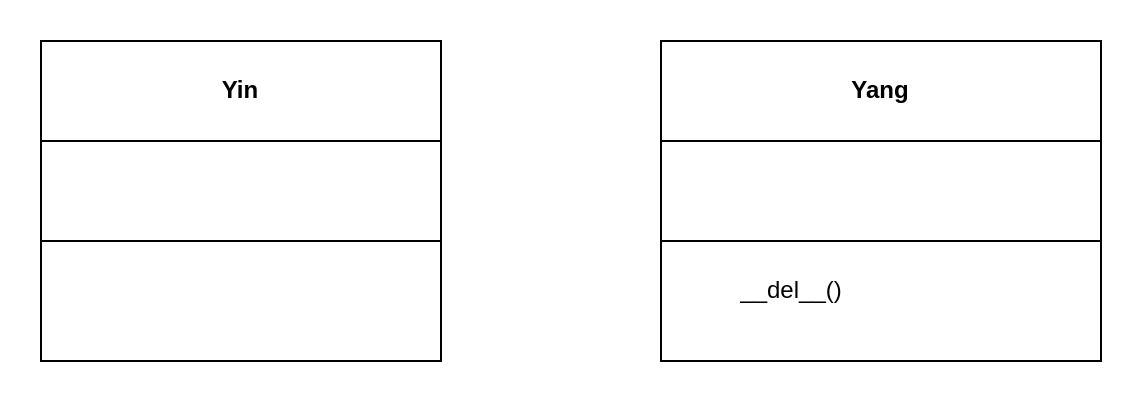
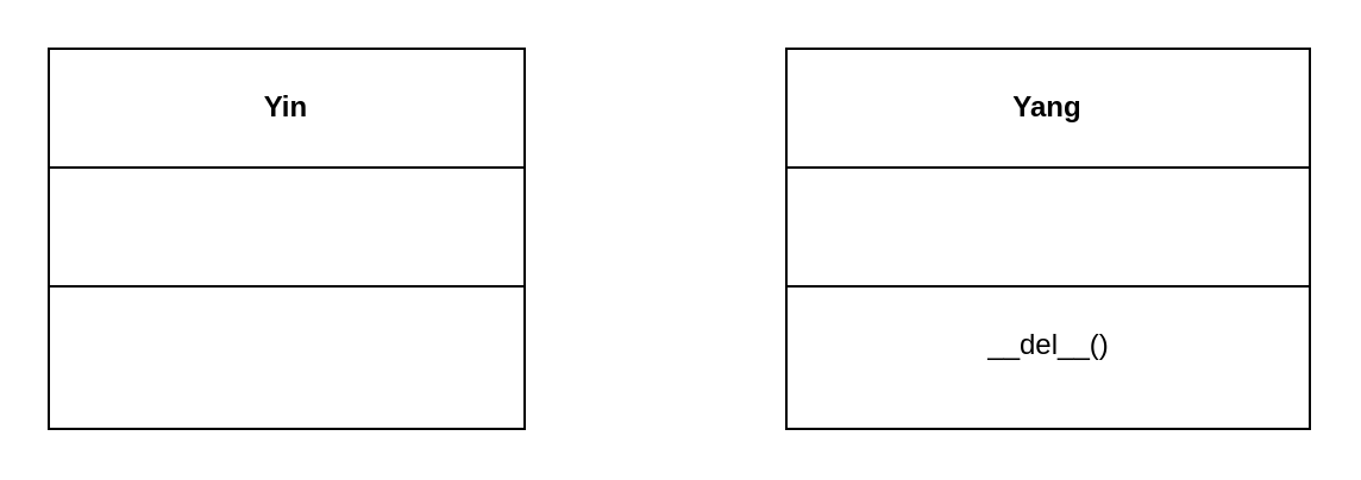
  <mxCell id="0" />
  <mxCell id="1" parent="0" />
  <mxCell id="2" value="Yin" style="swimlane;whiteSpace=wrap;html=1;startSize=50;" vertex="1" parent="1"><mxGeometry x="20" y="20" width="200" height="160" as="geometry" /></mxCell>
  <mxCell id="3" value="" style="endArrow=none;html=1;" edge="1" parent="2"><mxGeometry width="50" height="50" relative="1" as="geometry"><mxPoint y="100" as="sourcePoint" /><mxPoint x="200" y="100" as="targetPoint" /></mxGeometry></mxCell>
  <mxCell id="4" value="Yang" style="swimlane;whiteSpace=wrap;html=1;startSize=50;" vertex="1" parent="1"><mxGeometry x="330" y="20" width="220" height="160" as="geometry" /></mxCell>
  <mxCell id="5" value="" style="endArrow=none;html=1;" edge="1" parent="4"><mxGeometry width="50" height="50" relative="1" as="geometry"><mxPoint y="100" as="sourcePoint" /><mxPoint x="220" y="100" as="targetPoint" /></mxGeometry></mxCell>
- <mxCell id="6" value="__del__()" style="text;html=1;align=center;verticalAlign=middle;resizable=0;points=[];autosize=1;strokeColor=none;fillColor=none;" vertex="1" parent="4"><mxGeometry x="30" y="110" width="70" height="30" as="geometry" /></mxCell>
+ <mxCell id="6" value="__del__()" style="text;html=1;align=center;verticalAlign=middle;resizable=0;points=[];autosize=1;strokeColor=none;fillColor=none;" vertex="1" parent="4"><mxGeometry x="75" y="110" width="70" height="30" as="geometry" /></mxCell>
